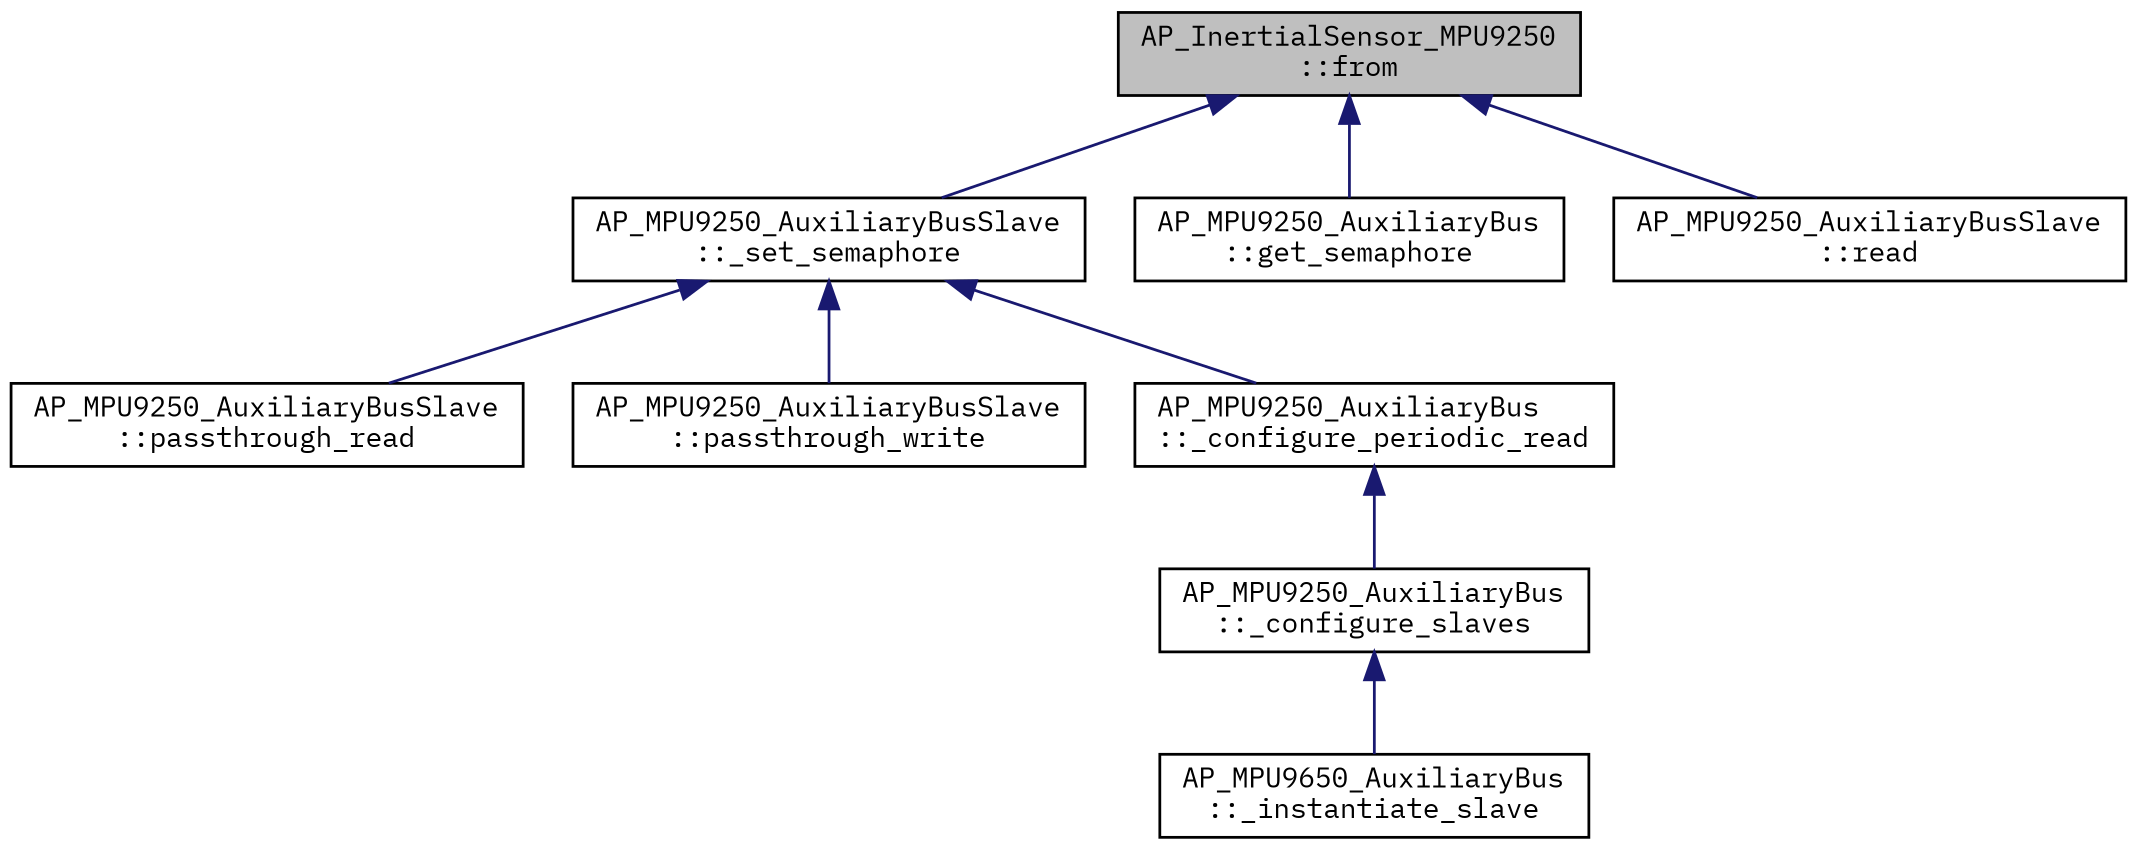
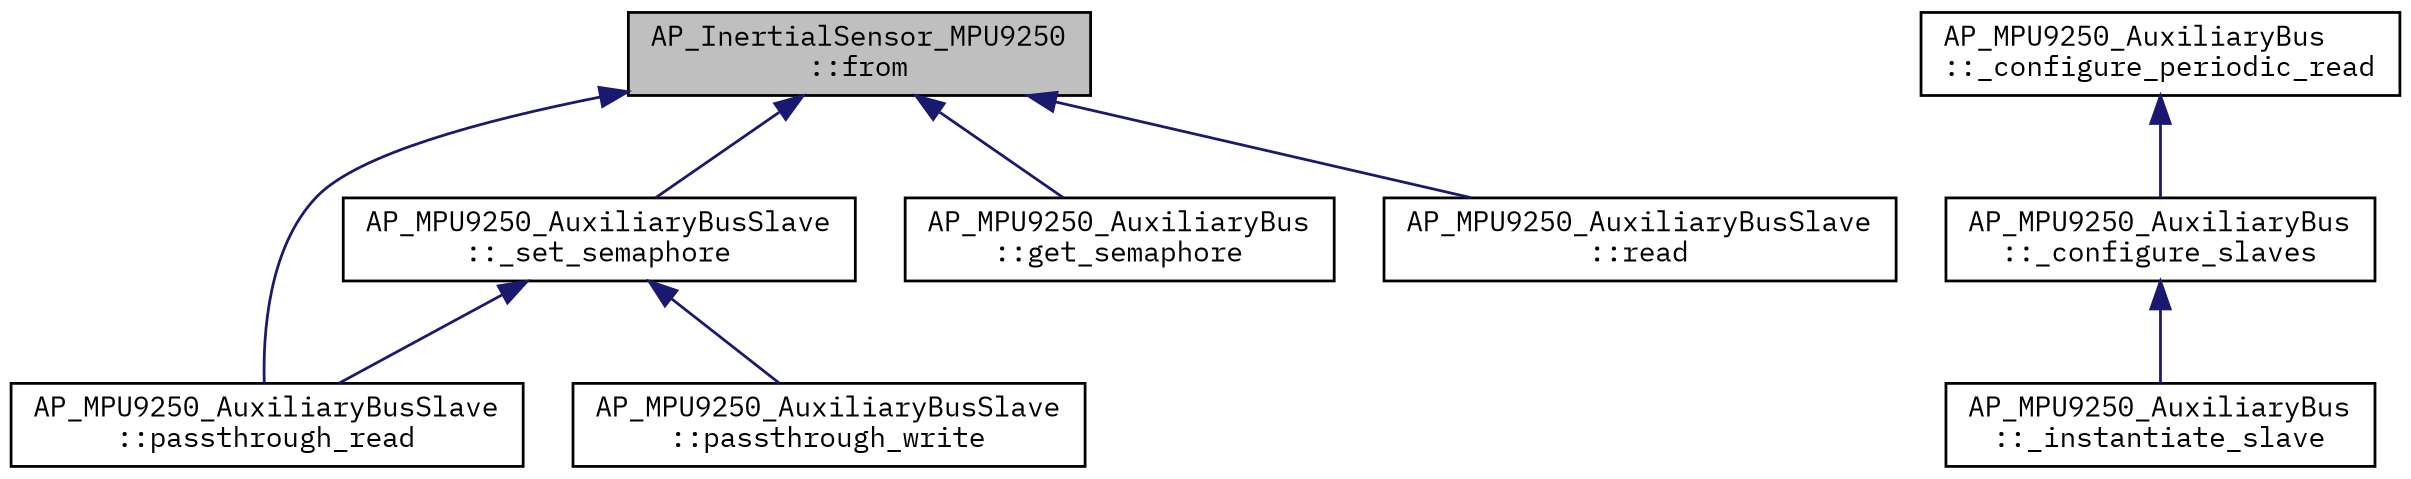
  digraph {
    fontname="IBM Plex Mono"
    rankdir=TB
    node [color=black fillcolor=white fontname="IBM Plex Mono" fontsize=10 shape=record style=filled]
    edge [color=midnightblue dir=back fontname="IBM Plex Mono" fontsize=10 labelfontname=Helvetica labelfontsize=10 style=solid]
    n1 [fillcolor=grey75 fontcolor=black height=0.2 label="AP_InertialSensor_MPU9250\l::from" width=0.4]
    n2 [height=0.2 label="AP_MPU9250_AuxiliaryBusSlave\l::_set_semaphore" width=0.4]
    n3 [height=0.2 label="AP_MPU9250_AuxiliaryBusSlave\l::passthrough_read" width=0.4]
    n4 [height=0.2 label="AP_MPU9250_AuxiliaryBus\l::get_semaphore" width=0.4]
    n5 [height=0.2 label="AP_MPU9250_AuxiliaryBusSlave\l::read" width=0.4]
    n6 [height=0.2 label="AP_MPU9250_AuxiliaryBus\l::_configure_slaves" width=0.4]
-   n7 [height=0.2 label="AP_MPU9650_AuxiliaryBus\l::_instantiate_slave" width=0.4]
+   n7 [height=0.2 label="AP_MPU9250_AuxiliaryBus\l::_instantiate_slave" width=0.4]
    n8 [height=0.2 label="AP_MPU9250_AuxiliaryBusSlave\l::passthrough_write" width=0.4]
    n9 [height=0.2 label="AP_MPU9250_AuxiliaryBus\l::_configure_periodic_read" width=0.4]
    n1 -> n2
+   n1 -> n3
    n1 -> n4
    n1 -> n5
    n2 -> n3
    n2 -> n8
-   n2 -> n9
    n6 -> n7
    n9 -> n6
  }
